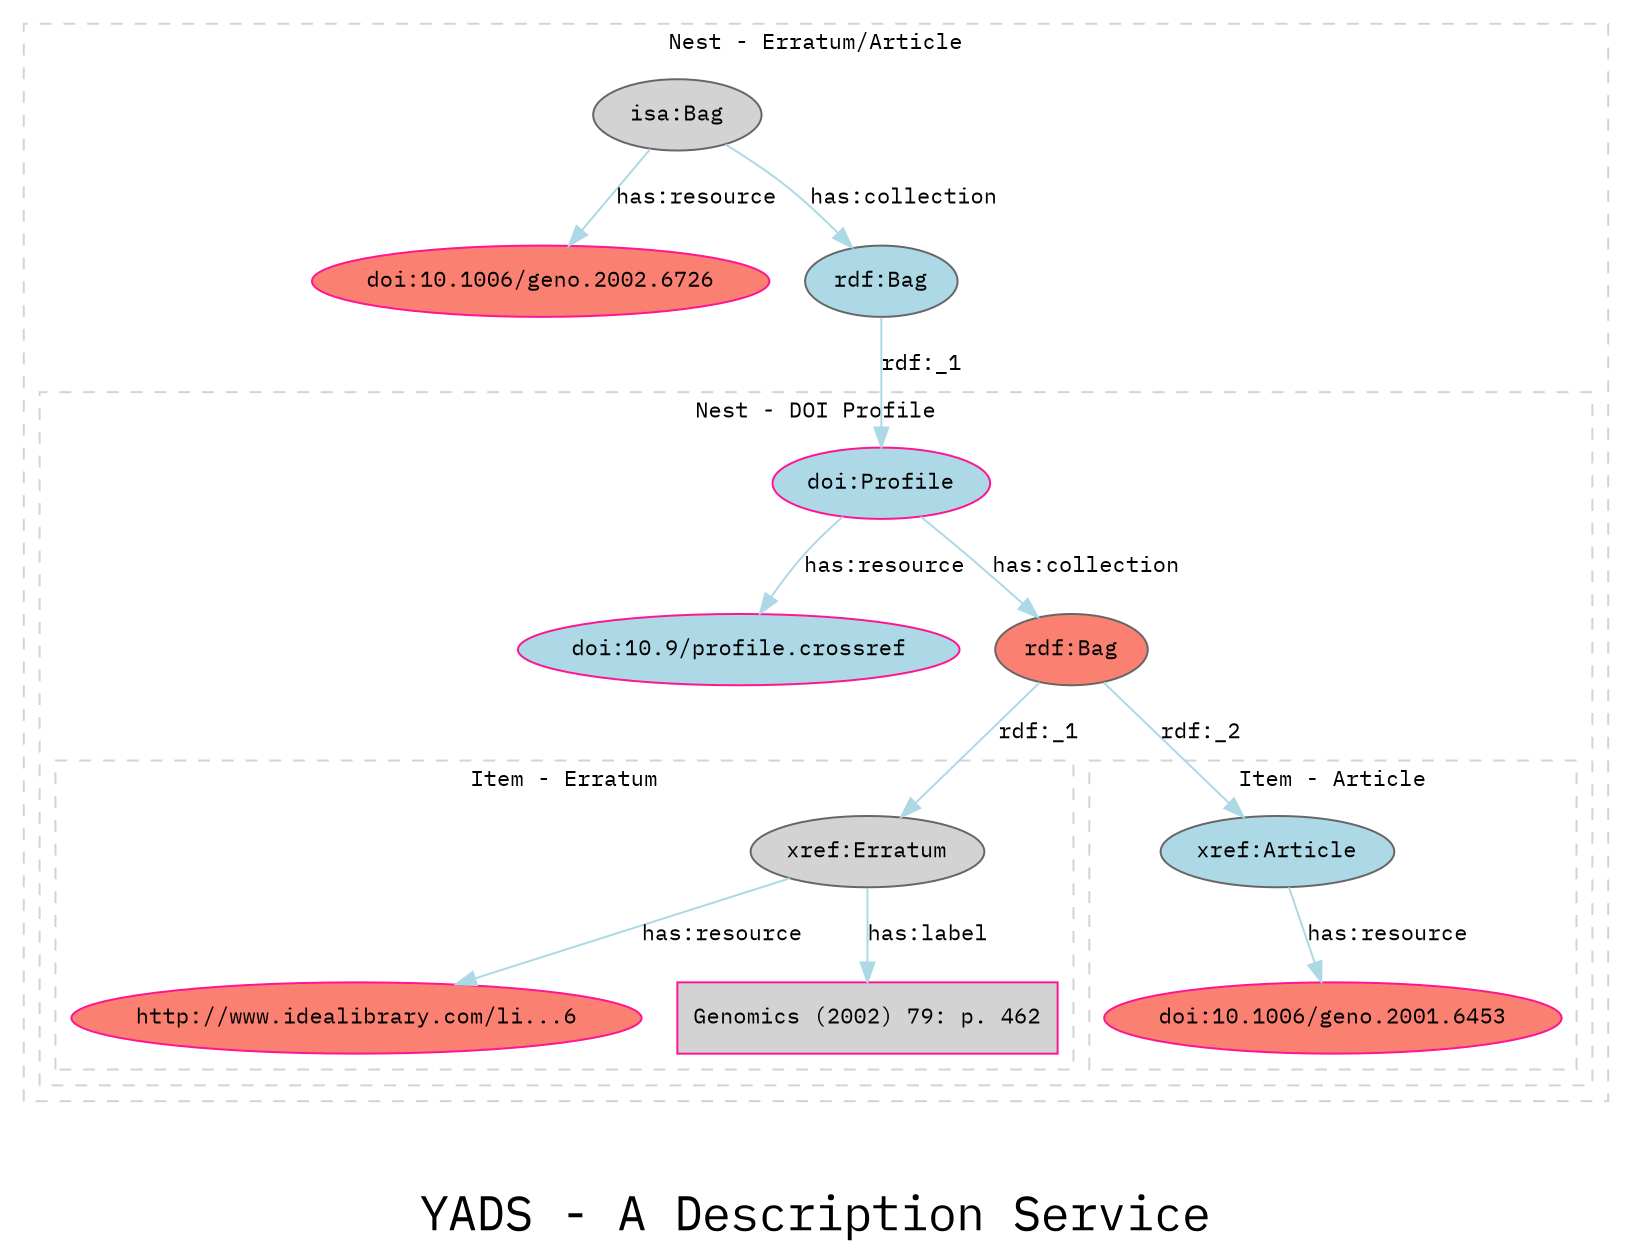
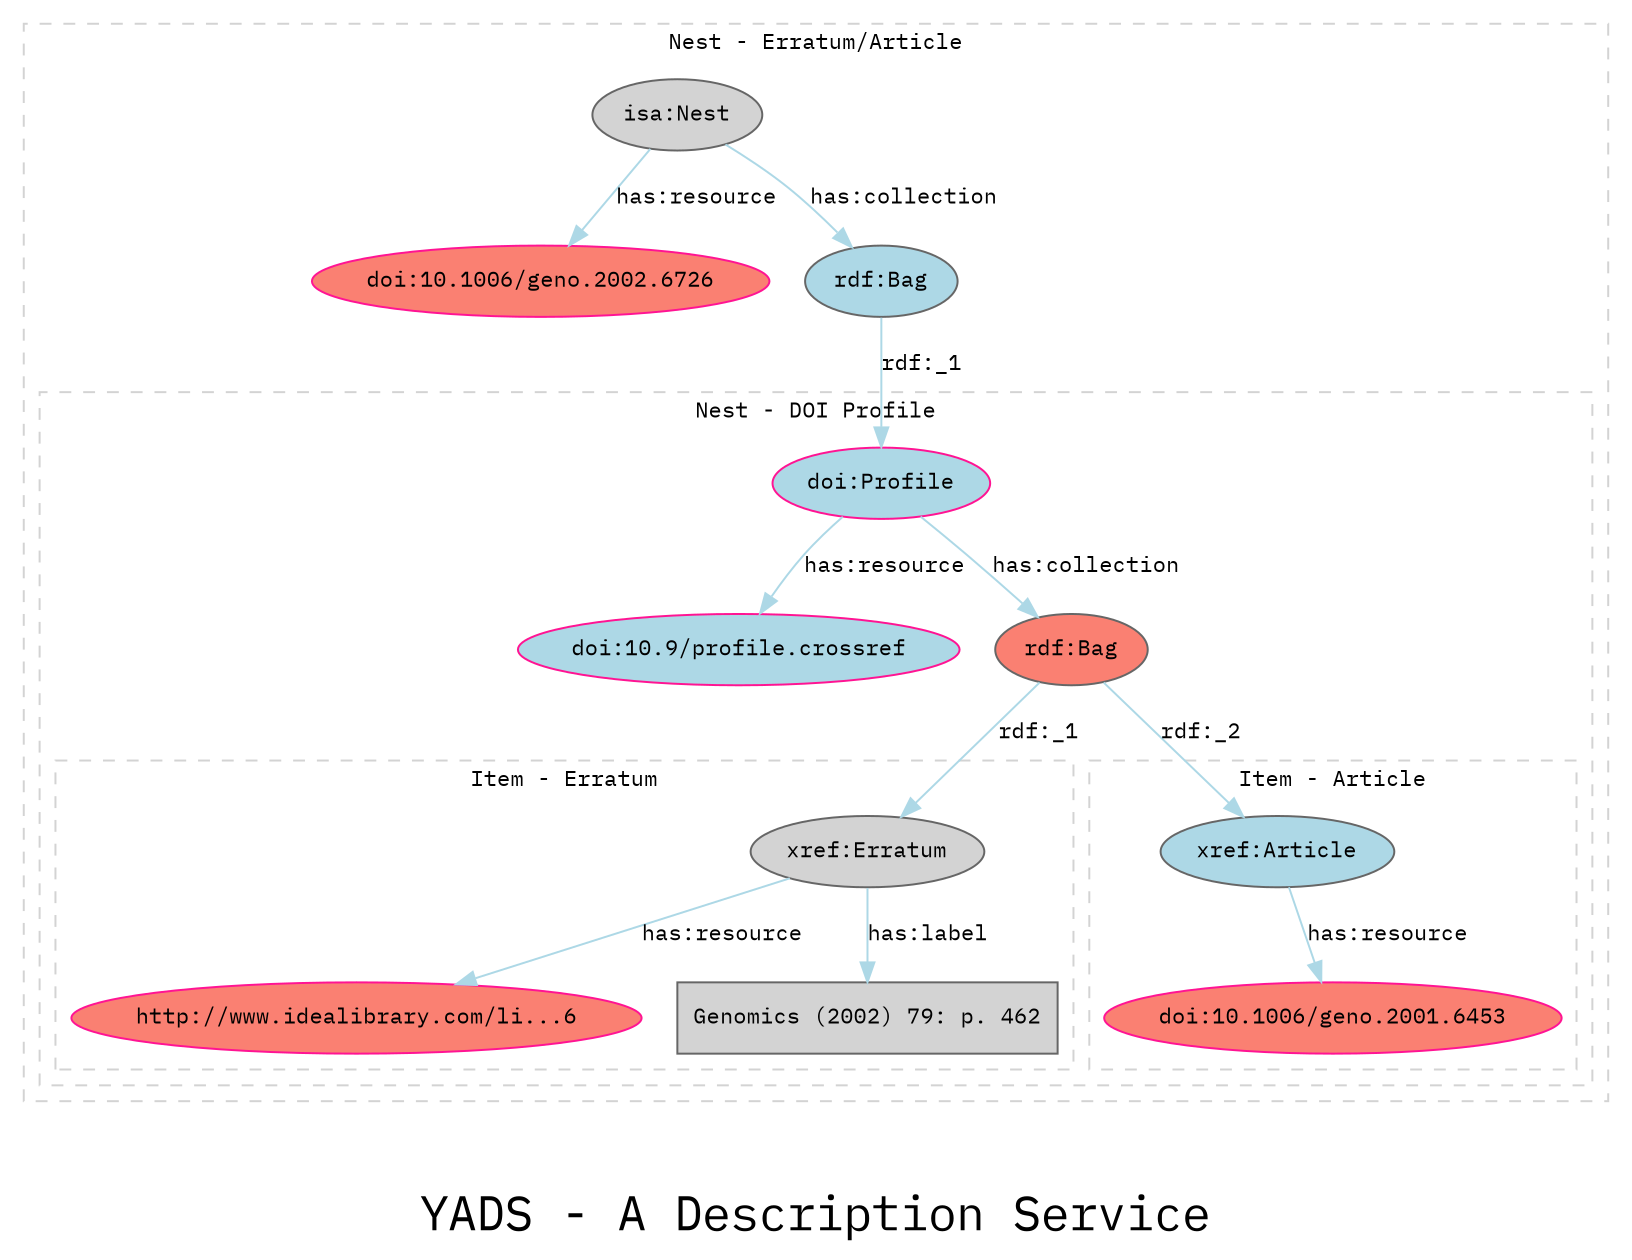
  digraph {
    fontname="IBM Plex Mono"
    fontsize=24
    label="YADS - A Description Service"
    rankdir=TB
    node [color=deeppink fillcolor=salmon fontcolor=black fontname="IBM Plex Mono" fontsize=11 style=filled]
    edge [color=lightblue fontcolor=black fontname="IBM Plex Mono" fontsize=11 style=filled]
    n1 [color=gray40 fillcolor=lightgrey label="xref:Erratum"]
    "http://www.idealibrary.com/li...6"
-   n3 [fillcolor=lightgrey label="Genomics (2002) 79: p. 462" shape=box]
+   n3 [color=gray40 fillcolor=lightgrey label="Genomics (2002) 79: p. 462" shape=box]
    n4 [color=gray40 fillcolor=lightblue label="xref:Article"]
    "doi:10.1006/geno.2001.6453"
    n6 [fillcolor=lightblue label="doi:Profile"]
    n7 [fillcolor=lightblue label="doi:10.9/profile.crossref"]
    n8 [color=gray40 label="rdf:Bag"]
-   n9 [color=gray40 fillcolor=lightgrey label="isa:Bag"]
+   n9 [color=gray40 fillcolor=lightgrey label="isa:Nest"]
    "doi:10.1006/geno.2002.6726"
    n11 [color=gray40 fillcolor=lightblue label="rdf:Bag"]
    subgraph cluster_1 {
      color=lightgrey
      fontcolor=black
      fontsize=11
      label="Nest - Erratum/Article"
      style=dashed
      n9
      "doi:10.1006/geno.2002.6726"
      n11
      subgraph cluster_2 {
        color=lightgrey
        fontcolor=black
        fontsize=11
        label="Nest - DOI Profile"
        style=dashed
        n6
        n7
        n8
        subgraph cluster_3 {
          color=lightgrey
          fontcolor=black
          fontsize=11
          label="Item - Erratum"
          style=dashed
          n1
          "http://www.idealibrary.com/li...6"
          n3
        }
        subgraph cluster_4 {
          color=lightgrey
          fontcolor=black
          fontsize=11
          label="Item - Article"
          style=dashed
          n4
          "doi:10.1006/geno.2001.6453"
        }
      }
    }
    n1 -> "http://www.idealibrary.com/li...6" [label="has:resource"]
    n1 -> n3 [label="has:label"]
    n4 -> "doi:10.1006/geno.2001.6453" [label="has:resource"]
    n6 -> n7 [label="has:resource"]
    n6 -> n8 [label="has:collection"]
    n8 -> n1 [label="rdf:_1"]
    n8 -> n4 [label="rdf:_2"]
    n9 -> "doi:10.1006/geno.2002.6726" [label="has:resource"]
    n9 -> n11 [label="has:collection"]
    n11 -> n6 [label="rdf:_1"]
  }
